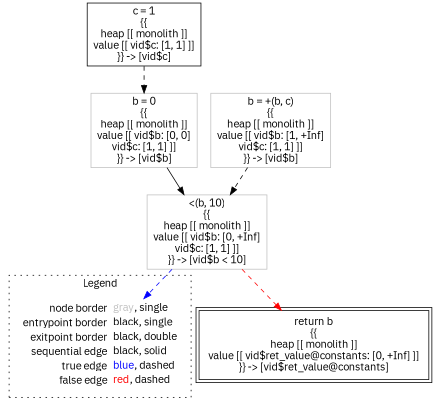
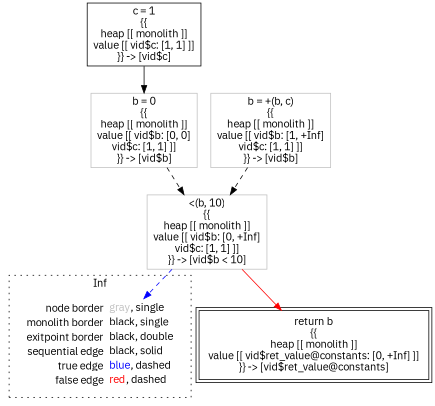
  digraph {
    fontname="IBM Plex Sans"
    node [fontname="IBM Plex Sans" shape=rect color=gray]
    edge [color=black fontname="IBM Plex Sans" style=dashed]
-   n1 [label=<<table border="0" cellpadding="2" cellspacing="0" cellborder="0"><tr><td align="right">node border&nbsp;</td><td align="left"><font color="gray">gray</font>, single</td></tr><tr><td align="right">entrypoint border&nbsp;</td><td align="left"><font color="black">black</font>, single</td></tr><tr><td align="right">exitpoint border&nbsp;</td><td align="left"><font color="black">black</font>, double</td></tr><tr><td align="right">sequential edge&nbsp;</td><td align="left"><font color="black">black</font>, solid</td></tr><tr><td align="right">true edge&nbsp;</td><td align="left"><font color="blue">blue</font>, dashed</td></tr><tr><td align="right">false edge&nbsp;</td><td align="left"><font color="red">red</font>, dashed</td></tr></table>> shape=plaintext color=""]
+   n1 [label=<<table border="0" cellpadding="2" cellspacing="0" cellborder="0"><tr><td align="right">node border&nbsp;</td><td align="left"><font color="gray">gray</font>, single</td></tr><tr><td align="right">monolith border&nbsp;</td><td align="left"><font color="black">black</font>, single</td></tr><tr><td align="right">exitpoint border&nbsp;</td><td align="left"><font color="black">black</font>, double</td></tr><tr><td align="right">sequential edge&nbsp;</td><td align="left"><font color="black">black</font>, solid</td></tr><tr><td align="right">true edge&nbsp;</td><td align="left"><font color="blue">blue</font>, dashed</td></tr><tr><td align="right">false edge&nbsp;</td><td align="left"><font color="red">red</font>, dashed</td></tr></table>> shape=plaintext color=""]
    n2 [color=black label=<c = 1<BR/>{{<BR/>heap [[ monolith ]]<BR/>value [[ vid$c: [1, 1] ]]<BR/>}} -&gt; [vid$c]>]
    n3 [label=<b = 0<BR/>{{<BR/>heap [[ monolith ]]<BR/>value [[ vid$b: [0, 0]<BR/>vid$c: [1, 1] ]]<BR/>}} -&gt; [vid$b]>]
    n4 [label=<&lt;(b, 10)<BR/>{{<BR/>heap [[ monolith ]]<BR/>value [[ vid$b: [0, +Inf]<BR/>vid$c: [1, 1] ]]<BR/>}} -&gt; [vid$b &lt; 10]>]
    n5 [label=<b = +(b, c)<BR/>{{<BR/>heap [[ monolith ]]<BR/>value [[ vid$b: [1, +Inf]<BR/>vid$c: [1, 1] ]]<BR/>}} -&gt; [vid$b]>]
    n6 [color=black label=<return b<BR/>{{<BR/>heap [[ monolith ]]<BR/>value [[ vid$ret_value@constants: [0, +Inf] ]]<BR/>}} -&gt; [vid$ret_value@constants]> peripheries=2]
    subgraph cluster_1 {
-     label=Legend
+     label=Inf
      style=dotted
      n1
    }
-   n2 -> n3
-   n3 -> n4 [style=""]
+   n2 -> n3 [style=""]
+   n3 -> n4
    n4 -> n1 [color=blue]
-   n4 -> n6 [color=red]
+   n4 -> n6 [color=red style=solid]
    n5 -> n4
  }
